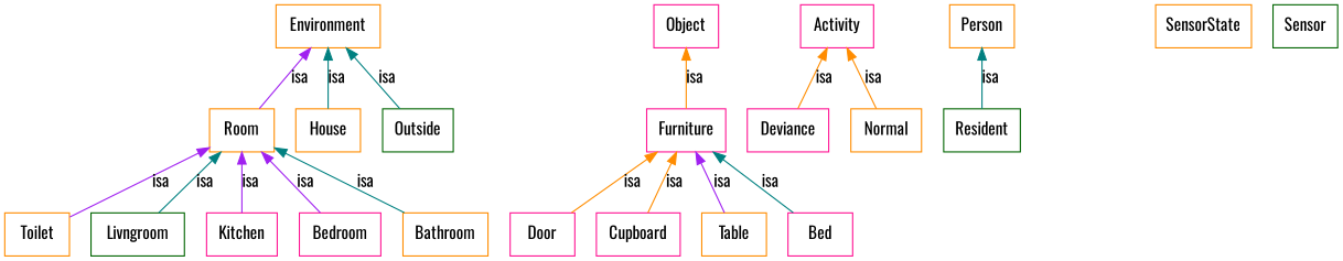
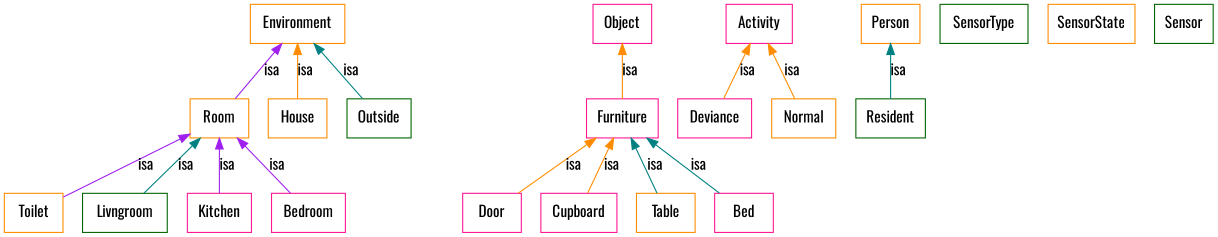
  digraph {
    fontname=Oswald
    node [color=darkorange fontcolor="0.0,0.0,0.0" fontname=Oswald shape=box]
    edge [color=darkorange dir=back fontcolor="0.0,0.0,0.0" fontname=Oswald]
    n1 [height=0.5 label=Toilet width=0.75]
    n2 [height=0.5 label=Room width=0.75]
    n3 [color=darkgreen height=0.5 label=Livngroom width=1.0833]
    n4 [color=deeppink height=0.5 label=Kitchen width=0.8125]
    n5 [color=deeppink height=0.5 label=Bedroom width=0.94444]
-   n6 [height=0.5 label=Bathroom width=0.97917]
    n7 [color=deeppink height=0.5 label=Object width=0.75]
    n8 [color=deeppink height=0.5 label=Furniture width=0.92361]
    n9 [color=deeppink height=0.5 label=Door width=0.75]
    n10 [color=deeppink height=0.5 label=Cupboard width=0.97222]
    n11 [height=0.5 label=Table width=0.75]
    n12 [color=deeppink height=0.5 label=Bed width=0.75]
    n13 [color=deeppink height=0.5 label=Activity width=0.84028]
    n14 [color=deeppink height=0.5 label=Deviance width=0.94444]
    n15 [height=0.5 label=Normal width=0.8125]
    n16 [color=darkgreen height=0.5 label=Resident width=0.88889]
    n17 [height=0.5 label=Person width=0.75]
+   n18 [color=darkgreen height=0.5 label=SensorType width=1.1181]
    n19 [height=0.5 label=SensorState width=1.1111]
    n20 [height=0.5 label=Environment width=1.2083]
    n21 [height=0.5 label=House width=0.75]
    n22 [color=darkgreen height=0.5 label=Outside width=0.8125]
    n23 [color=darkgreen height=0.5 label=Sensor width=0.75]
    n2 -> n1 [color=purple label=isa]
    n2 -> n3 [color=teal label=isa]
    n2 -> n4 [color=purple label=isa]
    n2 -> n5 [color=purple label=isa]
-   n2 -> n6 [color=teal label=isa]
    n7 -> n8 [label=isa]
    n8 -> n9 [label=isa]
    n8 -> n10 [label=isa]
-   n8 -> n11 [color=purple label=isa]
+   n8 -> n11 [color=teal label=isa]
    n8 -> n12 [color=teal label=isa]
    n13 -> n14 [label=isa]
    n13 -> n15 [label=isa]
    n17 -> n16 [color=teal label=isa]
    n20 -> n2 [color=purple label=isa]
-   n20 -> n21 [color=teal label=isa]
+   n20 -> n21 [label=isa]
    n20 -> n22 [color=teal label=isa]
  }
